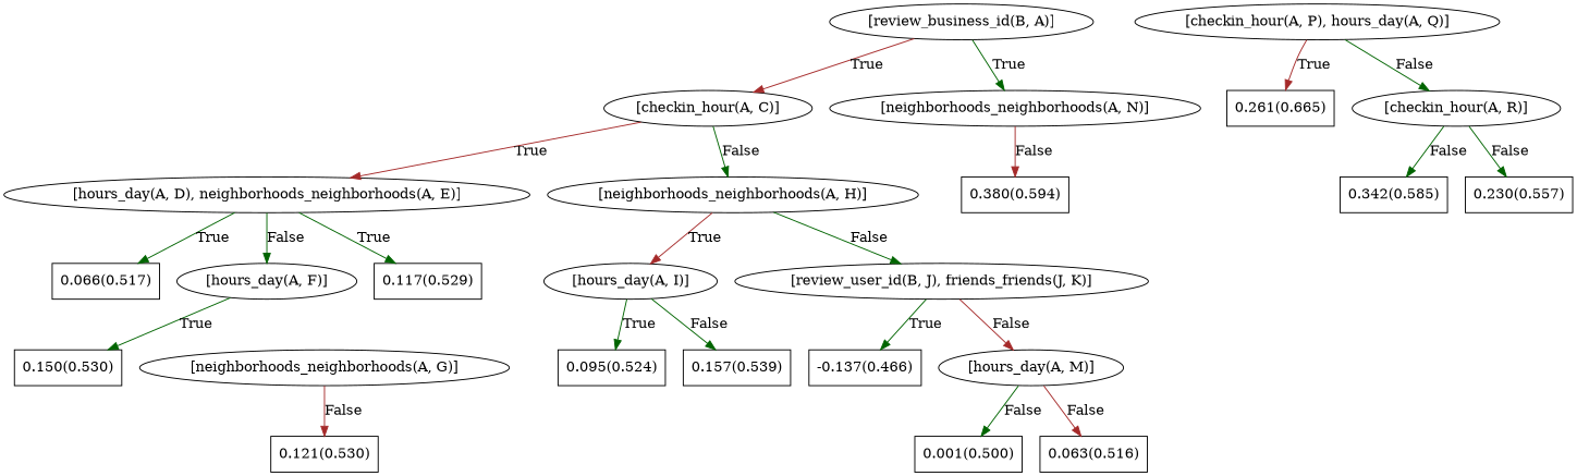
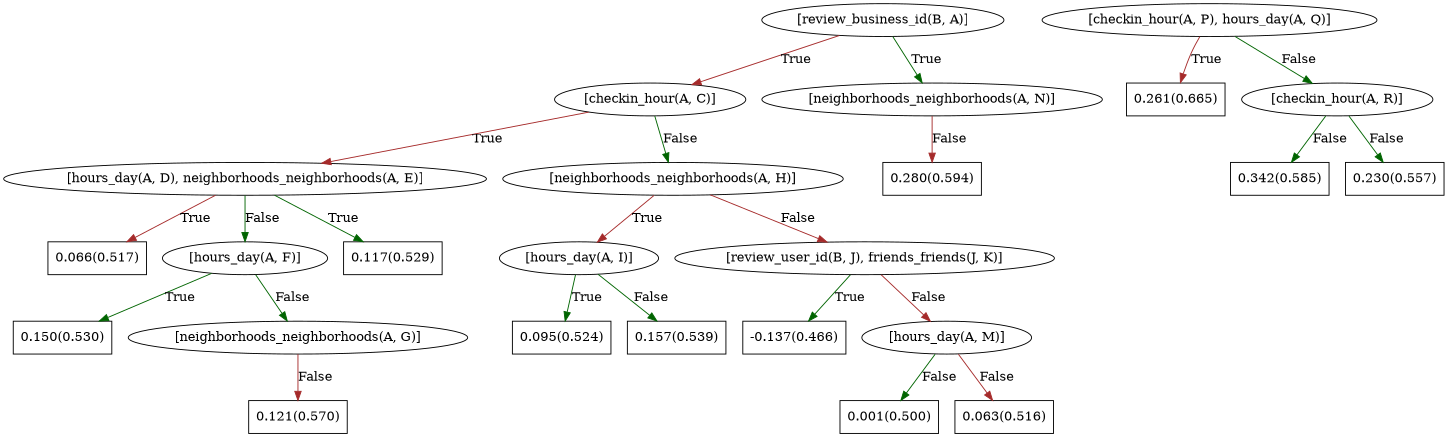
  digraph {
    node [shape=box]
    edge [color=darkgreen]
    n1 [label="[review_business_id(B, A)]" shape=""]
    n2 [label="[checkin_hour(A, C)]" shape=""]
    n3 [label="[neighborhoods_neighborhoods(A, N)]" shape=""]
    n4 [label="[hours_day(A, D), neighborhoods_neighborhoods(A, E)]" shape=""]
    n5 [label="[neighborhoods_neighborhoods(A, H)]" shape=""]
-   n6 [label="0.380(0.594)"]
+   n6 [label="0.280(0.594)"]
    n7 [label="0.066(0.517)"]
    n8 [label="[hours_day(A, F)]" shape=""]
    n9 [label="0.117(0.529)"]
    n10 [label="[hours_day(A, I)]" shape=""]
    n11 [label="[review_user_id(B, J), friends_friends(J, K)]" shape=""]
    n12 [label="[checkin_hour(A, P), hours_day(A, Q)]" shape=""]
    n13 [label="0.261(0.665)"]
    n14 [label="[checkin_hour(A, R)]" shape=""]
    n15 [label="0.150(0.530)"]
    n16 [label="[neighborhoods_neighborhoods(A, G)]" shape=""]
    n17 [label="0.095(0.524)"]
    n18 [label="0.157(0.539)"]
    n19 [label="-0.137(0.466)"]
    n20 [label="[hours_day(A, M)]" shape=""]
-   n21 [label="0.121(0.530)"]
+   n21 [label="0.121(0.570)"]
    n22 [label="0.001(0.500)"]
    n23 [label="0.063(0.516)"]
    n24 [label="0.342(0.585)"]
    n25 [label="0.230(0.557)"]
    n1 -> n2 [color=brown label=True]
    n1 -> n3 [label=True]
    n2 -> n4 [color=brown label=True]
    n2 -> n5 [label=False]
    n3 -> n6 [color=brown label=False]
-   n4 -> n7 [label=True]
+   n4 -> n7 [color=brown label=True]
    n4 -> n8 [label=False]
    n4 -> n9 [label=True]
    n5 -> n10 [color=brown label=True]
-   n5 -> n11 [label=False]
+   n5 -> n11 [color=brown label=False]
    n8 -> n15 [label=True]
+   n8 -> n16 [label=False]
    n10 -> n17 [label=True]
    n10 -> n18 [label=False]
    n11 -> n19 [label=True]
    n11 -> n20 [color=brown label=False]
    n12 -> n13 [color=brown label=True]
    n12 -> n14 [label=False]
    n14 -> n24 [label=False]
    n14 -> n25 [label=False]
    n16 -> n21 [color=brown label=False]
    n20 -> n22 [label=False]
    n20 -> n23 [color=brown label=False]
  }
